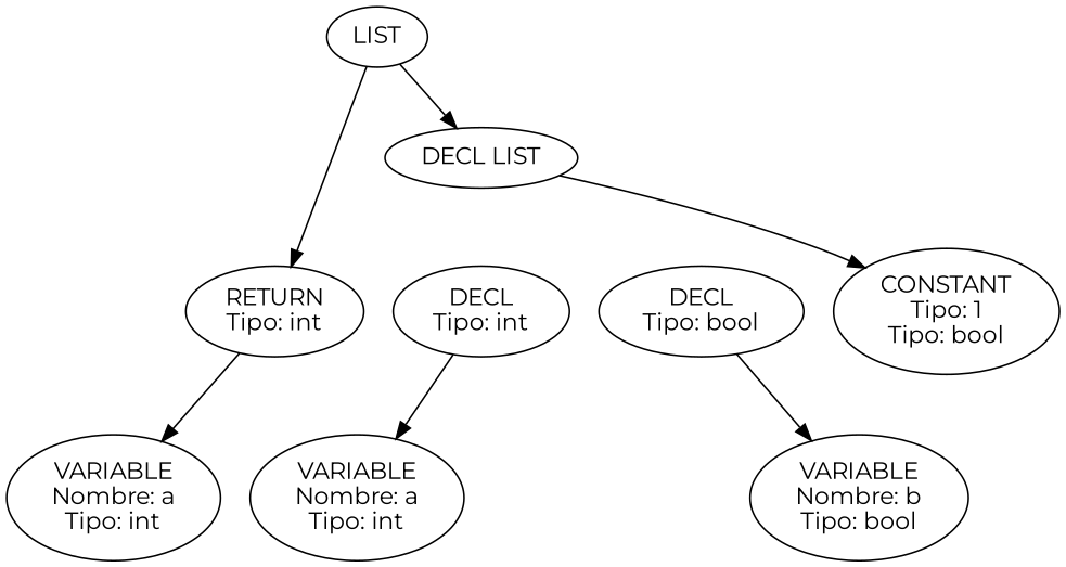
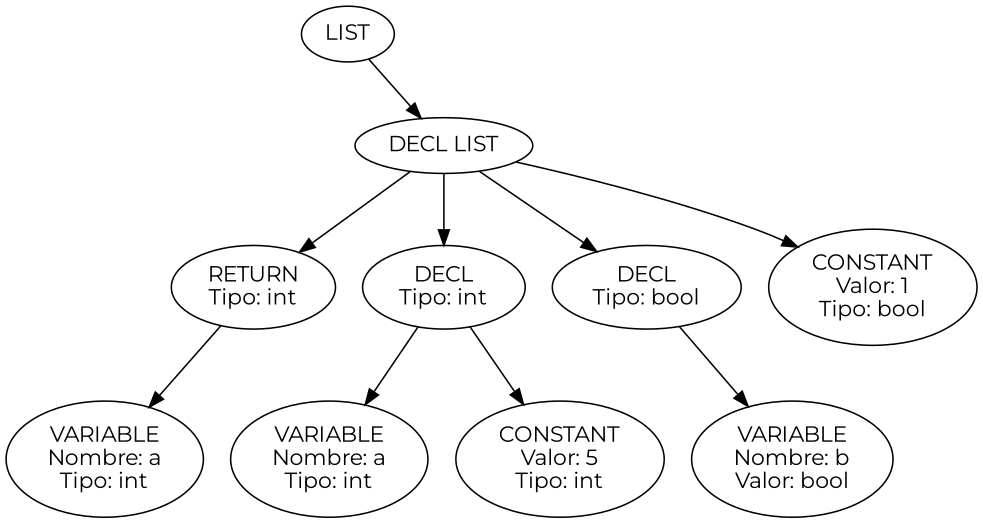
  digraph {
    fontname=Montserrat
    node [fontname=Montserrat]
    edge [fontname=Montserrat]
    n1 [label=LIST]
    n2 [label="DECL LIST"]
    n3 [label="RETURN\nTipo: int"]
    n4 [label="DECL\nTipo: int"]
    n5 [label="DECL\nTipo: bool"]
-   n6 [label="CONSTANT\nTipo: 1\nTipo: bool"]
+   n6 [label="CONSTANT\nValor: 1\nTipo: bool"]
    n7 [label="VARIABLE\nNombre: a\nTipo: int"]
    n8 [label="VARIABLE\nNombre: a\nTipo: int"]
-   n10 [label="VARIABLE\nNombre: b\nTipo: bool"]
+   n9 [label="CONSTANT\nValor: 5\nTipo: int"]
+   n10 [label="VARIABLE\nNombre: b\nValor: bool"]
    n1 -> n2
-   n1 -> n3
+   n2 -> n3
+   n2 -> n4
+   n2 -> n5
    n2 -> n6
    n3 -> n7
    n4 -> n8
+   n4 -> n9
    n5 -> n10
  }
